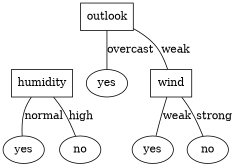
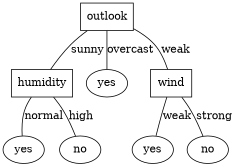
  graph {
    node [shape=ellipse]
    n1 [label=outlook shape=box]
    n2 [label=humidity shape=box]
    n3 [label=yes]
    n4 [label=wind shape=box]
    n5 [label=yes]
    n6 [label=no]
    n7 [label=yes]
    n8 [label=no]
+   n1 -- n2 [label=sunny]
    n1 -- n3 [label=overcast]
    n1 -- n4 [label=weak]
    n2 -- n5 [label=normal]
    n2 -- n6 [label=high]
    n4 -- n7 [label=weak]
    n4 -- n8 [label=strong]
  }
